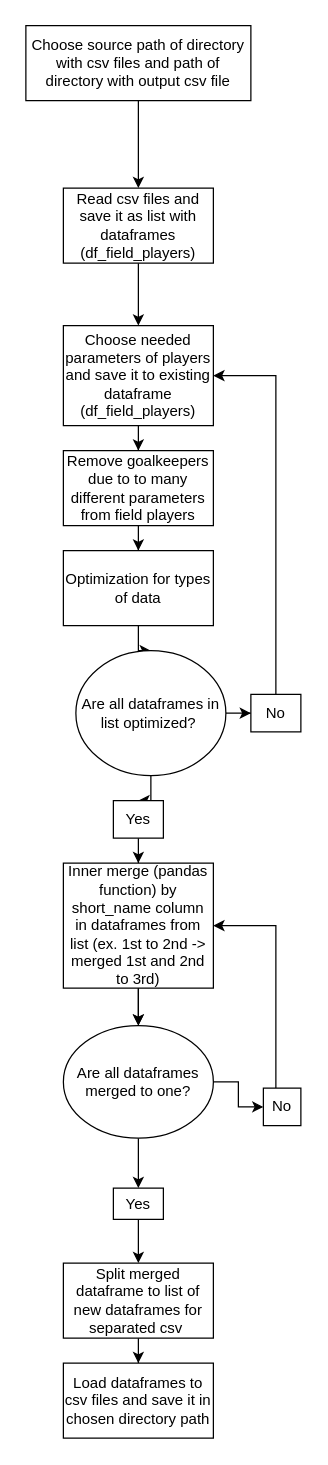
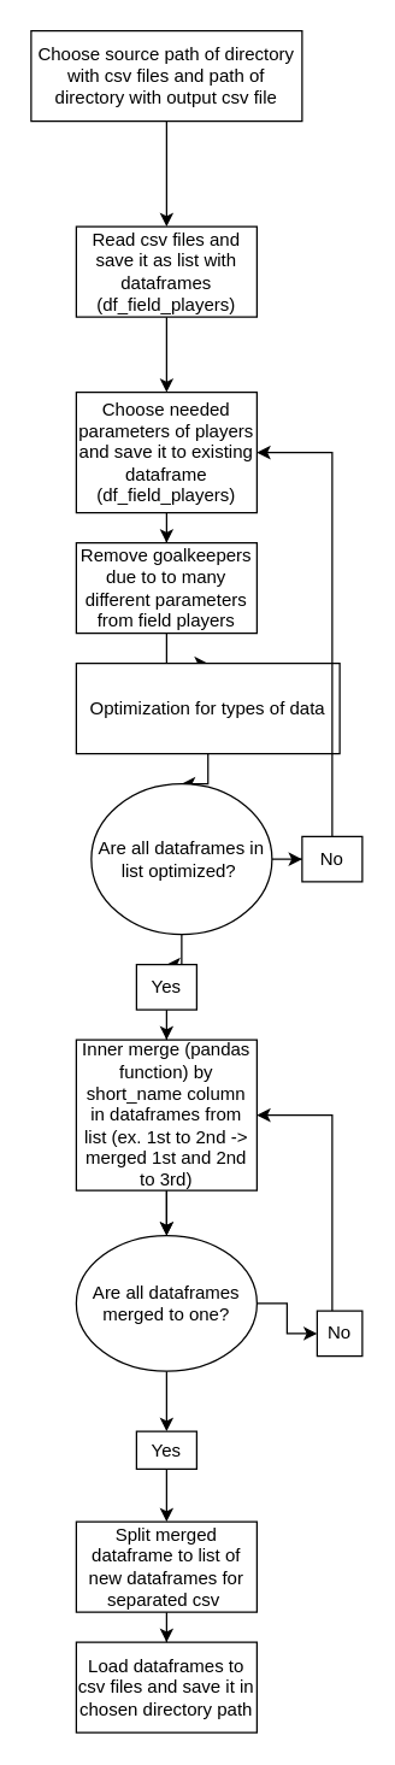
  <mxCell id="0" />
  <mxCell id="1" parent="0" />
  <mxCell id="2" value="" style="edgeStyle=orthogonalEdgeStyle;rounded=0;orthogonalLoop=1;jettySize=auto;html=1;" edge="1" parent="1" source="3" target="5"><mxGeometry relative="1" as="geometry" /></mxCell>
  <mxCell id="3" value="Choose source path of directory with csv files and path of directory with output csv file" style="rounded=0;whiteSpace=wrap;html=1;" vertex="1" parent="1"><mxGeometry x="20" y="20" width="180" height="60" as="geometry" /></mxCell>
  <mxCell id="4" value="" style="edgeStyle=orthogonalEdgeStyle;rounded=0;orthogonalLoop=1;jettySize=auto;html=1;" edge="1" parent="1" source="5" target="7"><mxGeometry relative="1" as="geometry" /></mxCell>
  <mxCell id="5" value="Read csv files and save it as list with dataframes (df_field_players)" style="whiteSpace=wrap;html=1;rounded=0;" vertex="1" parent="1"><mxGeometry x="50" y="150" width="120" height="60" as="geometry" /></mxCell>
  <mxCell id="6" value="" style="edgeStyle=orthogonalEdgeStyle;rounded=0;orthogonalLoop=1;jettySize=auto;html=1;" edge="1" parent="1" source="7" target="9"><mxGeometry relative="1" as="geometry" /></mxCell>
  <mxCell id="7" value="Choose needed parameters of players and save it to existing dataframe (df_field_players)" style="whiteSpace=wrap;html=1;rounded=0;" vertex="1" parent="1"><mxGeometry x="50" y="260" width="120" height="80" as="geometry" /></mxCell>
  <mxCell id="8" value="" style="edgeStyle=orthogonalEdgeStyle;rounded=0;orthogonalLoop=1;jettySize=auto;html=1;" edge="1" parent="1" source="9" target="11"><mxGeometry relative="1" as="geometry" /></mxCell>
  <mxCell id="9" value="Remove goalkeepers due to to many different parameters from field players" style="whiteSpace=wrap;html=1;rounded=0;" vertex="1" parent="1"><mxGeometry x="50" y="360" width="120" height="60" as="geometry" /></mxCell>
  <mxCell id="10" value="" style="edgeStyle=orthogonalEdgeStyle;rounded=0;orthogonalLoop=1;jettySize=auto;html=1;" edge="1" parent="1" source="11" target="14"><mxGeometry relative="1" as="geometry" /></mxCell>
- <mxCell id="11" value="Optimization for types of data" style="whiteSpace=wrap;html=1;rounded=0;" vertex="1" parent="1"><mxGeometry x="50" y="440" width="120" height="60" as="geometry" /></mxCell>
+ <mxCell id="11" value="Optimization for types of data" style="whiteSpace=wrap;html=1;rounded=0;" vertex="1" parent="1"><mxGeometry x="50" y="440" width="175" height="60" as="geometry" /></mxCell>
  <mxCell id="12" value="" style="edgeStyle=orthogonalEdgeStyle;rounded=0;orthogonalLoop=1;jettySize=auto;html=1;" edge="1" parent="1" source="14" target="16"><mxGeometry relative="1" as="geometry" /></mxCell>
  <mxCell id="13" value="" style="edgeStyle=orthogonalEdgeStyle;rounded=0;orthogonalLoop=1;jettySize=auto;html=1;" edge="1" parent="1" source="14" target="18"><mxGeometry relative="1" as="geometry" /></mxCell>
  <mxCell id="14" value="Are all dataframes in list optimized?&amp;nbsp;" style="ellipse;whiteSpace=wrap;html=1;rounded=0;" vertex="1" parent="1"><mxGeometry x="60" y="520" width="120" height="100" as="geometry" /></mxCell>
  <mxCell id="15" value="" style="edgeStyle=orthogonalEdgeStyle;rounded=0;orthogonalLoop=1;jettySize=auto;html=1;" edge="1" parent="1" source="16" target="21"><mxGeometry relative="1" as="geometry" /></mxCell>
  <mxCell id="16" value="Yes" style="whiteSpace=wrap;html=1;rounded=0;" vertex="1" parent="1"><mxGeometry x="90" y="640" width="40" height="30" as="geometry" /></mxCell>
  <mxCell id="17" style="edgeStyle=orthogonalEdgeStyle;rounded=0;orthogonalLoop=1;jettySize=auto;html=1;exitX=0.5;exitY=0;exitDx=0;exitDy=0;entryX=1;entryY=0.5;entryDx=0;entryDy=0;" edge="1" parent="1" source="18" target="7"><mxGeometry relative="1" as="geometry" /></mxCell>
  <mxCell id="18" value="No" style="whiteSpace=wrap;html=1;rounded=0;" vertex="1" parent="1"><mxGeometry x="200" y="555" width="40" height="30" as="geometry" /></mxCell>
  <mxCell id="19" value="" style="edgeStyle=orthogonalEdgeStyle;rounded=0;orthogonalLoop=1;jettySize=auto;html=1;" edge="1" parent="1" source="21" target="24"><mxGeometry relative="1" as="geometry" /></mxCell>
  <mxCell id="20" style="edgeStyle=orthogonalEdgeStyle;rounded=0;orthogonalLoop=1;jettySize=auto;html=1;exitX=0.5;exitY=1;exitDx=0;exitDy=0;entryX=0.5;entryY=0;entryDx=0;entryDy=0;" edge="1" parent="1" source="21" target="24"><mxGeometry relative="1" as="geometry" /></mxCell>
  <mxCell id="21" value="Inner merge (pandas function) by short_name column in dataframes from list (ex. 1st to 2nd -&amp;gt; merged 1st and 2nd to 3rd)" style="whiteSpace=wrap;html=1;rounded=0;" vertex="1" parent="1"><mxGeometry x="50" y="690" width="120" height="100" as="geometry" /></mxCell>
  <mxCell id="22" value="" style="edgeStyle=orthogonalEdgeStyle;rounded=0;orthogonalLoop=1;jettySize=auto;html=1;" edge="1" parent="1" source="24" target="26"><mxGeometry relative="1" as="geometry" /></mxCell>
  <mxCell id="23" value="" style="edgeStyle=orthogonalEdgeStyle;rounded=0;orthogonalLoop=1;jettySize=auto;html=1;" edge="1" parent="1" source="24" target="28"><mxGeometry relative="1" as="geometry" /></mxCell>
  <mxCell id="24" value="Are all dataframes merged to one?" style="ellipse;whiteSpace=wrap;html=1;rounded=0;" vertex="1" parent="1"><mxGeometry x="50" y="820" width="120" height="90" as="geometry" /></mxCell>
  <mxCell id="25" style="edgeStyle=orthogonalEdgeStyle;rounded=0;orthogonalLoop=1;jettySize=auto;html=1;entryX=1;entryY=0.5;entryDx=0;entryDy=0;" edge="1" parent="1" source="26" target="21"><mxGeometry relative="1" as="geometry"><Array as="points"><mxPoint x="220" y="740" /><mxPoint x="170" y="740" /></Array></mxGeometry></mxCell>
  <mxCell id="26" value="No" style="whiteSpace=wrap;html=1;rounded=0;" vertex="1" parent="1"><mxGeometry x="210" y="870" width="30" height="30" as="geometry" /></mxCell>
  <mxCell id="27" value="" style="edgeStyle=orthogonalEdgeStyle;rounded=0;orthogonalLoop=1;jettySize=auto;html=1;" edge="1" parent="1" source="28" target="30"><mxGeometry relative="1" as="geometry" /></mxCell>
  <mxCell id="28" value="Yes" style="whiteSpace=wrap;html=1;rounded=0;" vertex="1" parent="1"><mxGeometry x="90" y="950" width="40" height="25" as="geometry" /></mxCell>
  <mxCell id="29" value="" style="edgeStyle=orthogonalEdgeStyle;rounded=0;orthogonalLoop=1;jettySize=auto;html=1;" edge="1" parent="1" source="30" target="31"><mxGeometry relative="1" as="geometry" /></mxCell>
  <mxCell id="30" value="Split merged dataframe to list of new dataframes for separated csv&amp;nbsp;" style="whiteSpace=wrap;html=1;rounded=0;" vertex="1" parent="1"><mxGeometry x="50" y="1010" width="120" height="60" as="geometry" /></mxCell>
  <mxCell id="31" value="Load dataframes to csv files and save it in chosen directory path" style="whiteSpace=wrap;html=1;rounded=0;" vertex="1" parent="1"><mxGeometry x="50" y="1090" width="120" height="60" as="geometry" /></mxCell>
